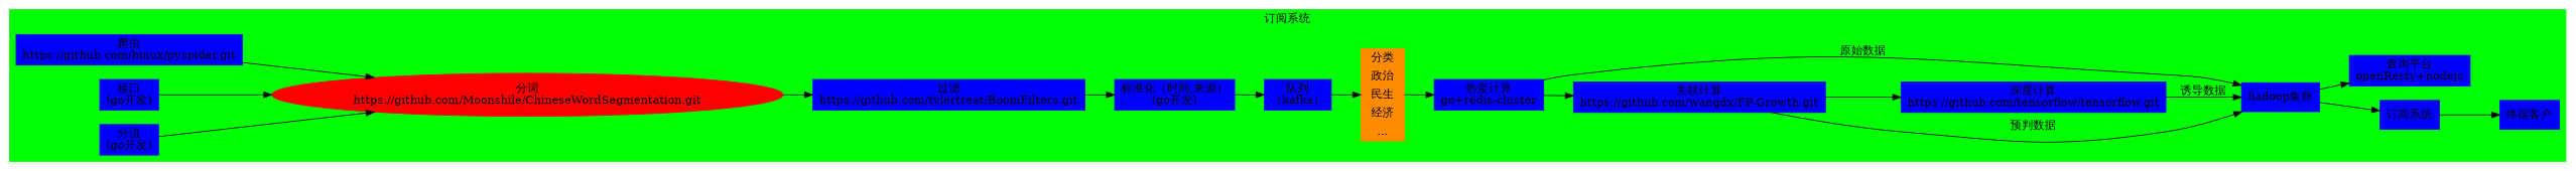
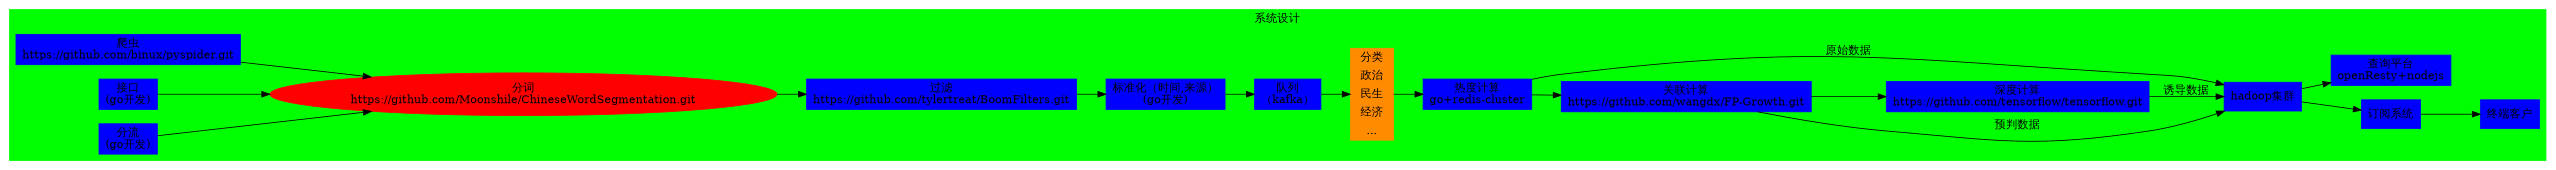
  digraph {
    compound=true
    rankdir=LR
    node [color=blue shape=box style=filled]
    n1 [label="爬虫\nhttps://github.com/binux/pyspider.git"]
    n2 [color=red label="分词\nhttps://github.com/Moonshile/ChineseWordSegmentation.git" shape=ellipse]
    n3 [label="接口\n(go开发)"]
    n4 [label="分流\n(go开发)"]
    n5 [label="过滤\nhttps://github.com/tylertreat/BoomFilters.git"]
    n6 [label="标准化（时间,来源）\n(go开发)"]
    n7 [label="队列\n（kafka）"]
    n8 [color=darkorange label="{<0> 分类}|{<1> 政治}|{<2> 民生}|{<3> 经济}|{<4> ...}" shape=record]
    n9 [label="热度计算\ngo+redis-cluster"]
    n10 [label="关联计算\nhttps://github.com/wangdx/FP-Growth.git"]
    n11 [label="hadoop集群"]
    n12 [label="深度计算\nhttps://github.com/tensorflow/tensorflow.git"]
    n13 [label="订阅系统"]
    n14 [label="查询平台\nopenResty+nodejs"]
    n15 [label="终端客户"]
    subgraph cluster_1 {
      color=green
-     label="订阅系统"
+     label="系统设计"
      style=filled
      n1
      n2
      n3
      n4
      n5
      n6
      n7
      n8
      n9
      n10
      n11
      n12
      n13
      n14
      n15
    }
    n1 -> n2
    n2 -> n5
    n3 -> n2
    n4 -> n2
    n5 -> n6
    n6 -> n7
    n7 -> n8
    n8 -> n9 [tailport=2]
    n9 -> n10
    n9 -> n11 [label="原始数据"]
    n10 -> n11 [label="预判数据"]
    n10 -> n12
    n11 -> n13
    n11 -> n14
    n12 -> n11 [label="诱导数据"]
    n13 -> n15
  }
